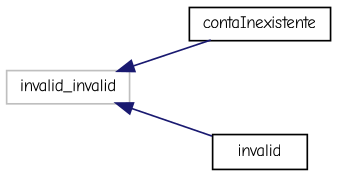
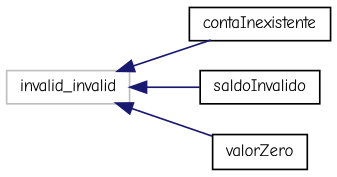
  digraph {
    fontname="Comic Neue"
    rankdir=LR
    node [color=black fillcolor=white fontname="Comic Neue" fontsize=10 shape=record style=filled]
    edge [color=midnightblue dir=back fontname="Comic Neue" fontsize=10 labelfontname=Helvetica labelfontsize=10 style=solid]
    n1 [color=grey75 height=0.2 label=invalid_invalid width=0.4]
    n2 [height=0.2 label=contaInexistente width=0.4]
-   n4 [height=0.2 label=invalid width=0.4]
+   n3 [height=0.2 label=saldoInvalido width=0.4]
+   n4 [height=0.2 label=valorZero width=0.4]
    n1 -> n2
+   n1 -> n3
    n1 -> n4
  }
